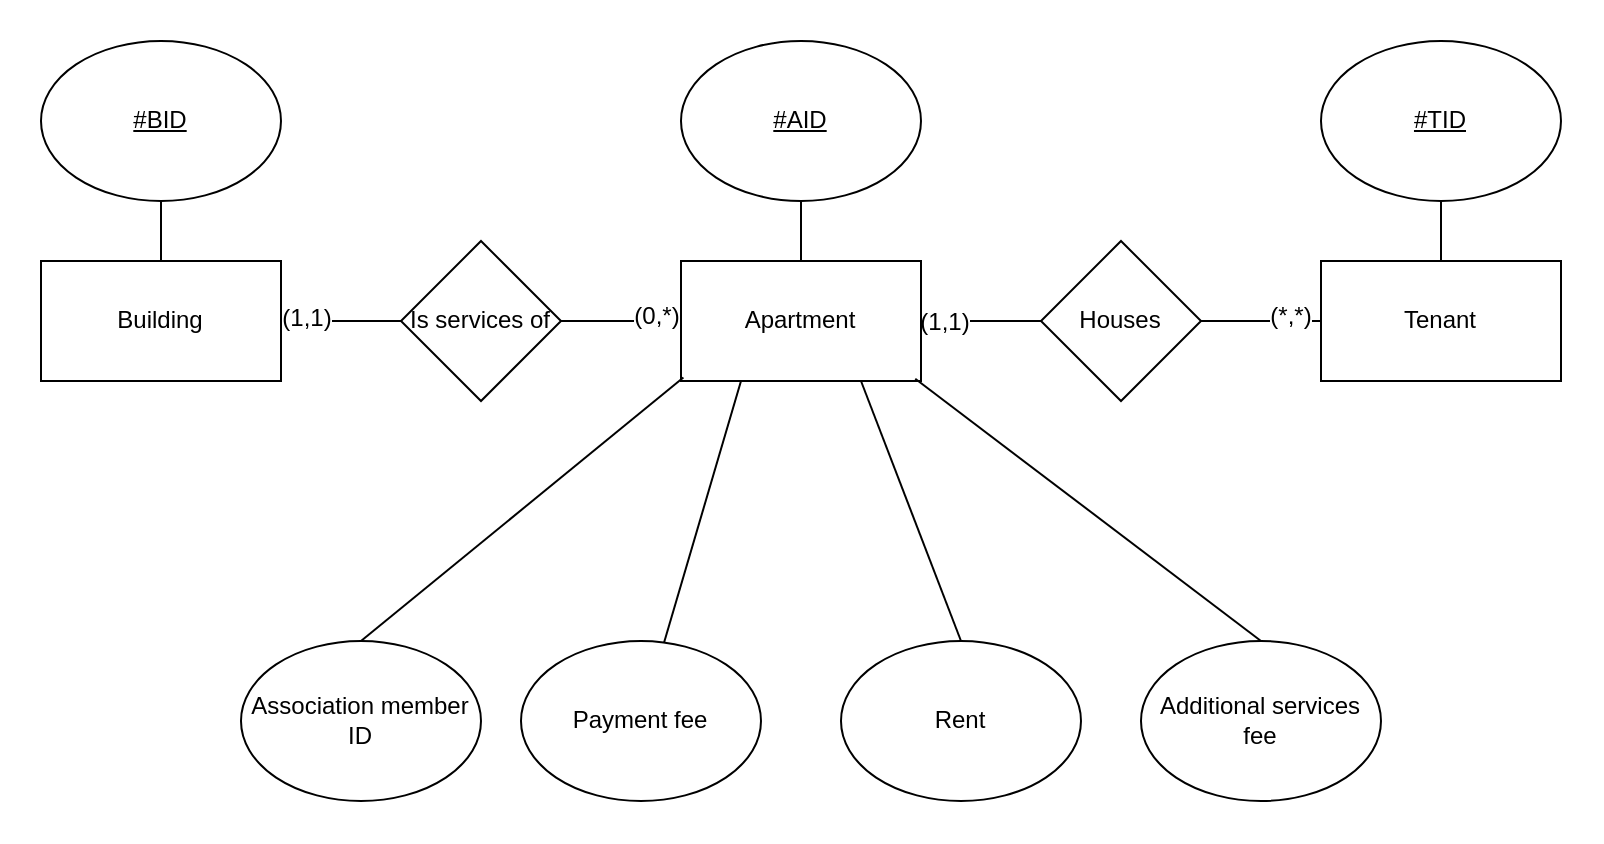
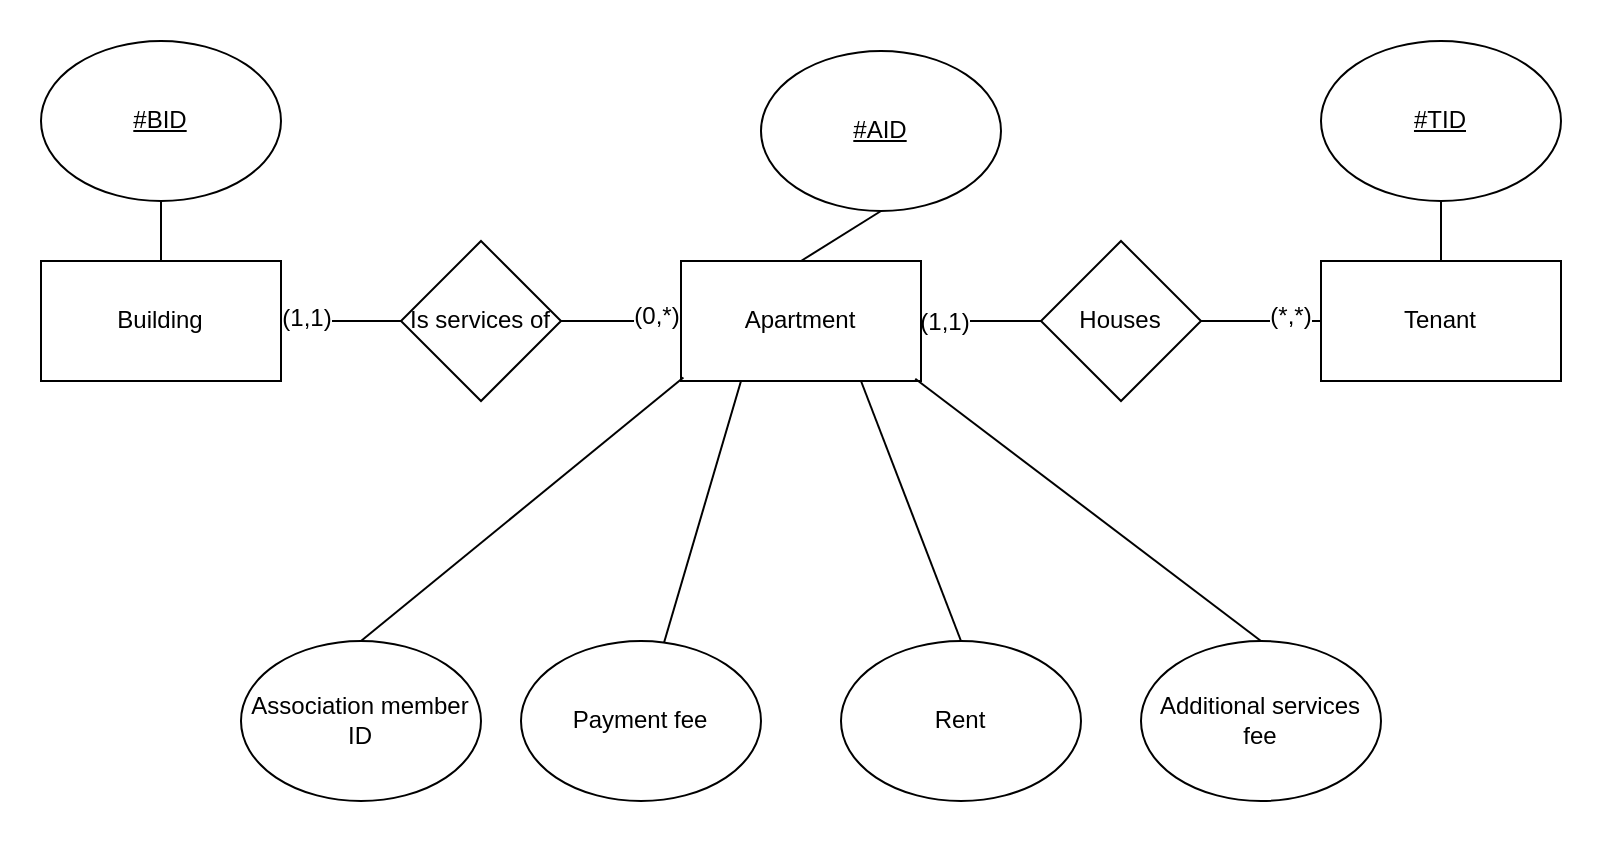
  <mxCell id="0" />
  <mxCell id="1" parent="0" />
  <mxCell id="2" style="edgeStyle=none;rounded=0;orthogonalLoop=1;jettySize=auto;html=1;exitX=1;exitY=0.5;exitDx=0;exitDy=0;entryX=0;entryY=0.5;entryDx=0;entryDy=0;endArrow=none;endFill=0;" edge="1" parent="1" source="5" target="15"><mxGeometry relative="1" as="geometry" /></mxCell>
  <mxCell id="3" value="(1,1)" style="text;html=1;resizable=0;points=[];align=center;verticalAlign=middle;labelBackgroundColor=#ffffff;" vertex="1" connectable="0" parent="2"><mxGeometry x="-0.633" relative="1" as="geometry"><mxPoint as="offset" /></mxGeometry></mxCell>
  <mxCell id="4" value="" style="edgeStyle=none;rounded=0;orthogonalLoop=1;jettySize=auto;html=1;endArrow=none;endFill=0;exitX=0.25;exitY=1;exitDx=0;exitDy=0;" edge="1" parent="1" source="5" target="26"><mxGeometry relative="1" as="geometry" /></mxCell>
  <mxCell id="5" value="Apartment" style="rounded=0;whiteSpace=wrap;html=1;" vertex="1" parent="1"><mxGeometry x="340" y="130" width="120" height="60" as="geometry" /></mxCell>
  <mxCell id="6" style="rounded=0;orthogonalLoop=1;jettySize=auto;html=1;exitX=1;exitY=0.5;exitDx=0;exitDy=0;entryX=0;entryY=0.5;entryDx=0;entryDy=0;endArrow=none;endFill=0;" edge="1" parent="1" source="8" target="12"><mxGeometry relative="1" as="geometry" /></mxCell>
  <mxCell id="7" value="(1,1)" style="text;html=1;resizable=0;points=[];align=center;verticalAlign=middle;labelBackgroundColor=#ffffff;" vertex="1" connectable="0" parent="6"><mxGeometry x="-0.6" y="2" relative="1" as="geometry"><mxPoint as="offset" /></mxGeometry></mxCell>
  <mxCell id="8" value="Building" style="rounded=0;whiteSpace=wrap;html=1;" vertex="1" parent="1"><mxGeometry x="20" y="130" width="120" height="60" as="geometry" /></mxCell>
  <mxCell id="9" value="Tenant" style="rounded=0;whiteSpace=wrap;html=1;" vertex="1" parent="1"><mxGeometry x="660" y="130" width="120" height="60" as="geometry" /></mxCell>
  <mxCell id="10" style="edgeStyle=none;rounded=0;orthogonalLoop=1;jettySize=auto;html=1;exitX=1;exitY=0.5;exitDx=0;exitDy=0;entryX=0;entryY=0.5;entryDx=0;entryDy=0;endArrow=none;endFill=0;" edge="1" parent="1" source="12" target="5"><mxGeometry relative="1" as="geometry" /></mxCell>
  <mxCell id="11" value="(0,*)" style="text;html=1;resizable=0;points=[];align=center;verticalAlign=middle;labelBackgroundColor=#ffffff;" vertex="1" connectable="0" parent="10"><mxGeometry x="0.567" y="3" relative="1" as="geometry"><mxPoint as="offset" /></mxGeometry></mxCell>
  <mxCell id="12" value="Is services of" style="rhombus;whiteSpace=wrap;html=1;" vertex="1" parent="1"><mxGeometry x="200" y="120" width="80" height="80" as="geometry" /></mxCell>
  <mxCell id="13" style="edgeStyle=none;rounded=0;orthogonalLoop=1;jettySize=auto;html=1;exitX=1;exitY=0.5;exitDx=0;exitDy=0;entryX=0;entryY=0.5;entryDx=0;entryDy=0;endArrow=none;endFill=0;" edge="1" parent="1" source="15" target="9"><mxGeometry relative="1" as="geometry" /></mxCell>
  <mxCell id="14" value="(*,*)" style="text;html=1;resizable=0;points=[];align=center;verticalAlign=middle;labelBackgroundColor=#ffffff;" vertex="1" connectable="0" parent="13"><mxGeometry x="0.467" y="3" relative="1" as="geometry"><mxPoint as="offset" /></mxGeometry></mxCell>
  <mxCell id="15" value="Houses" style="rhombus;whiteSpace=wrap;html=1;" vertex="1" parent="1"><mxGeometry x="520" y="120" width="80" height="80" as="geometry" /></mxCell>
  <mxCell id="16" style="edgeStyle=none;rounded=0;orthogonalLoop=1;jettySize=auto;html=1;exitX=0.5;exitY=1;exitDx=0;exitDy=0;entryX=0.5;entryY=0;entryDx=0;entryDy=0;endArrow=none;endFill=0;" edge="1" parent="1" source="17" target="8"><mxGeometry relative="1" as="geometry" /></mxCell>
  <mxCell id="17" value="&lt;u&gt;#BID&lt;/u&gt;" style="ellipse;whiteSpace=wrap;html=1;" vertex="1" parent="1"><mxGeometry x="20" y="20" width="120" height="80" as="geometry" /></mxCell>
  <mxCell id="18" style="edgeStyle=none;rounded=0;orthogonalLoop=1;jettySize=auto;html=1;exitX=0.5;exitY=1;exitDx=0;exitDy=0;entryX=0.5;entryY=0;entryDx=0;entryDy=0;endArrow=none;endFill=0;" edge="1" parent="1" source="19" target="9"><mxGeometry relative="1" as="geometry" /></mxCell>
  <mxCell id="19" value="&lt;u&gt;#TID&lt;/u&gt;" style="ellipse;whiteSpace=wrap;html=1;" vertex="1" parent="1"><mxGeometry x="660" y="20" width="120" height="80" as="geometry" /></mxCell>
  <mxCell id="20" style="edgeStyle=none;rounded=0;orthogonalLoop=1;jettySize=auto;html=1;exitX=0.5;exitY=1;exitDx=0;exitDy=0;entryX=0.5;entryY=0;entryDx=0;entryDy=0;endArrow=none;endFill=0;" edge="1" parent="1" source="21" target="5"><mxGeometry relative="1" as="geometry" /></mxCell>
- <mxCell id="21" value="&lt;u&gt;#AID&lt;/u&gt;" style="ellipse;whiteSpace=wrap;html=1;" vertex="1" parent="1"><mxGeometry x="340" y="20" width="120" height="80" as="geometry" /></mxCell>
+ <mxCell id="21" value="&lt;u&gt;#AID&lt;/u&gt;" style="ellipse;whiteSpace=wrap;html=1;" vertex="1" parent="1"><mxGeometry x="380" y="25" width="120" height="80" as="geometry" /></mxCell>
  <mxCell id="22" style="edgeStyle=none;rounded=0;orthogonalLoop=1;jettySize=auto;html=1;exitX=0.5;exitY=0;exitDx=0;exitDy=0;endArrow=none;endFill=0;entryX=0.01;entryY=0.971;entryDx=0;entryDy=0;entryPerimeter=0;" edge="1" parent="1" source="23" target="5"><mxGeometry relative="1" as="geometry" /></mxCell>
  <mxCell id="23" value="Association member ID" style="ellipse;whiteSpace=wrap;html=1;" vertex="1" parent="1"><mxGeometry x="120" y="320" width="120" height="80" as="geometry" /></mxCell>
  <mxCell id="24" style="edgeStyle=none;rounded=0;orthogonalLoop=1;jettySize=auto;html=1;exitX=0.5;exitY=0;exitDx=0;exitDy=0;entryX=0.75;entryY=1;entryDx=0;entryDy=0;endArrow=none;endFill=0;" edge="1" parent="1" source="25" target="5"><mxGeometry relative="1" as="geometry" /></mxCell>
  <mxCell id="25" value="Rent" style="ellipse;whiteSpace=wrap;html=1;" vertex="1" parent="1"><mxGeometry x="420" y="320" width="120" height="80" as="geometry" /></mxCell>
  <mxCell id="26" value="Payment fee" style="ellipse;whiteSpace=wrap;html=1;" vertex="1" parent="1"><mxGeometry x="260" y="320" width="120" height="80" as="geometry" /></mxCell>
  <mxCell id="27" style="edgeStyle=none;rounded=0;orthogonalLoop=1;jettySize=auto;html=1;exitX=0.5;exitY=0;exitDx=0;exitDy=0;entryX=0.976;entryY=0.981;entryDx=0;entryDy=0;entryPerimeter=0;endArrow=none;endFill=0;" edge="1" parent="1" source="28" target="5"><mxGeometry relative="1" as="geometry" /></mxCell>
  <mxCell id="28" value="Additional services fee" style="ellipse;whiteSpace=wrap;html=1;" vertex="1" parent="1"><mxGeometry x="570" y="320" width="120" height="80" as="geometry" /></mxCell>
